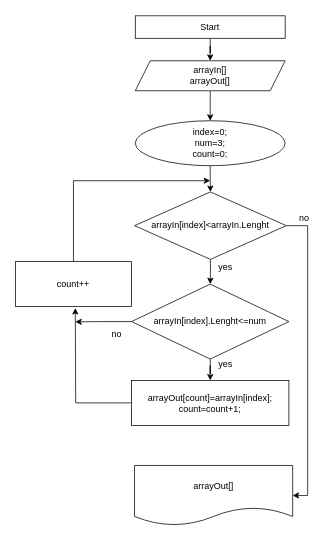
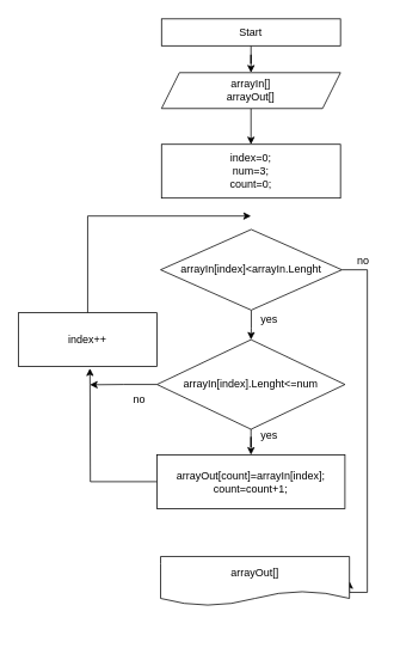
  <mxCell id="0" />
  <mxCell id="1" parent="0" />
  <mxCell id="2" value="" style="edgeStyle=orthogonalEdgeStyle;rounded=0;orthogonalLoop=1;jettySize=auto;html=1;" edge="1" parent="1" source="3" target="5"><mxGeometry relative="1" as="geometry" /></mxCell>
  <mxCell id="3" value="Start" style="whiteSpace=wrap;html=1;arcSize=50;rounded=0;" vertex="1" parent="1"><mxGeometry x="180" y="20" width="200" height="30" as="geometry" /></mxCell>
  <mxCell id="4" value="" style="edgeStyle=orthogonalEdgeStyle;rounded=0;orthogonalLoop=1;jettySize=auto;html=1;" edge="1" parent="1" source="5" target="10"><mxGeometry relative="1" as="geometry" /></mxCell>
  <mxCell id="5" value="arrayIn[]&lt;br&gt;arrayOut[]" style="shape=parallelogram;perimeter=parallelogramPerimeter;whiteSpace=wrap;html=1;fixedSize=1;" vertex="1" parent="1"><mxGeometry x="180" y="80" width="200" height="40" as="geometry" /></mxCell>
  <mxCell id="6" value="" style="edgeStyle=orthogonalEdgeStyle;rounded=0;orthogonalLoop=1;jettySize=auto;html=1;" edge="1" parent="1" source="8" target="13"><mxGeometry relative="1" as="geometry" /></mxCell>
  <mxCell id="7" style="edgeStyle=orthogonalEdgeStyle;rounded=0;orthogonalLoop=1;jettySize=auto;html=1;entryX=1;entryY=0.5;entryDx=0;entryDy=0;" edge="1" parent="1" source="8" target="21"><mxGeometry relative="1" as="geometry"><Array as="points"><mxPoint x="410" y="300" /><mxPoint x="410" y="660" /></Array></mxGeometry></mxCell>
  <mxCell id="8" value="arrayIn[index]&amp;lt;arrayIn.Lenght" style="rhombus;whiteSpace=wrap;html=1;" vertex="1" parent="1"><mxGeometry x="179" y="255" width="202.5" height="90" as="geometry" /></mxCell>
- <mxCell id="9" value="" style="edgeStyle=orthogonalEdgeStyle;rounded=0;orthogonalLoop=1;jettySize=auto;html=1;" edge="1" parent="1" source="10" target="8"><mxGeometry relative="1" as="geometry" /></mxCell>
- <mxCell id="10" value="index=0;&lt;br&gt;num=3;&lt;br&gt;count=0;" style="ellipse;whiteSpace=wrap;html=1;" vertex="1" parent="1"><mxGeometry x="180" y="160" width="200" height="60" as="geometry" /></mxCell>
+ <mxCell id="10" value="index=0;&lt;br&gt;num=3;&lt;br&gt;count=0;" style="rounded=0;whiteSpace=wrap;html=1;" vertex="1" parent="1"><mxGeometry x="180" y="160" width="200" height="60" as="geometry" /></mxCell>
  <mxCell id="11" value="" style="edgeStyle=orthogonalEdgeStyle;rounded=0;orthogonalLoop=1;jettySize=auto;html=1;" edge="1" parent="1" source="13" target="15"><mxGeometry relative="1" as="geometry" /></mxCell>
  <mxCell id="12" style="edgeStyle=orthogonalEdgeStyle;rounded=0;orthogonalLoop=1;jettySize=auto;html=1;exitX=0;exitY=0.5;exitDx=0;exitDy=0;" edge="1" parent="1" source="13"><mxGeometry relative="1" as="geometry"><mxPoint x="100" y="428.345" as="targetPoint" /></mxGeometry></mxCell>
  <mxCell id="13" value="arrayIn[index].Lenght&amp;lt;=num" style="rhombus;whiteSpace=wrap;html=1;" vertex="1" parent="1"><mxGeometry x="175" y="378" width="210" height="100" as="geometry" /></mxCell>
  <mxCell id="14" style="edgeStyle=orthogonalEdgeStyle;rounded=0;orthogonalLoop=1;jettySize=auto;html=1;" edge="1" parent="1" source="15"><mxGeometry relative="1" as="geometry"><mxPoint x="100" y="410" as="targetPoint" /></mxGeometry></mxCell>
  <mxCell id="15" value="arrayOut[count]=arrayIn[index];&lt;br&gt;count=count+1;" style="rounded=0;whiteSpace=wrap;html=1;" vertex="1" parent="1"><mxGeometry x="175" y="506.5" width="210" height="60" as="geometry" /></mxCell>
  <mxCell id="16" value="yes" style="text;html=1;align=center;verticalAlign=middle;resizable=0;points=[];autosize=1;strokeColor=none;fillColor=none;" vertex="1" parent="1"><mxGeometry x="280" y="340" width="40" height="30" as="geometry" /></mxCell>
  <mxCell id="17" value="yes" style="text;html=1;align=center;verticalAlign=middle;resizable=0;points=[];autosize=1;strokeColor=none;fillColor=none;" vertex="1" parent="1"><mxGeometry x="280" y="470" width="40" height="30" as="geometry" /></mxCell>
  <mxCell id="18" style="edgeStyle=orthogonalEdgeStyle;rounded=0;orthogonalLoop=1;jettySize=auto;html=1;" edge="1" parent="1" source="19"><mxGeometry relative="1" as="geometry"><mxPoint x="280" y="240" as="targetPoint" /><Array as="points"><mxPoint x="97" y="240" /></Array></mxGeometry></mxCell>
- <mxCell id="19" value="count++" style="rounded=0;whiteSpace=wrap;html=1;" vertex="1" parent="1"><mxGeometry x="20" y="348" width="155" height="60" as="geometry" /></mxCell>
+ <mxCell id="19" value="index++" style="rounded=0;whiteSpace=wrap;html=1;" vertex="1" parent="1"><mxGeometry x="20" y="348" width="155" height="60" as="geometry" /></mxCell>
  <mxCell id="20" value="no" style="text;html=1;align=center;verticalAlign=middle;resizable=0;points=[];autosize=1;strokeColor=none;fillColor=none;" vertex="1" parent="1"><mxGeometry x="135" y="430" width="40" height="30" as="geometry" /></mxCell>
- <mxCell id="21" value="arrayOut[]" style="shape=document;whiteSpace=wrap;html=1;boundedLbl=1;" vertex="1" parent="1"><mxGeometry x="179" y="620" width="211" height="80" as="geometry" /></mxCell>
+ <mxCell id="21" value="arrayOut[]" style="shape=document;whiteSpace=wrap;html=1;boundedLbl=1;" vertex="1" parent="1"><mxGeometry x="179" y="620" width="211" height="55" as="geometry" /></mxCell>
  <mxCell id="22" value="no" style="text;html=1;align=center;verticalAlign=middle;resizable=0;points=[];autosize=1;strokeColor=none;fillColor=none;" vertex="1" parent="1"><mxGeometry x="385" y="275" width="40" height="30" as="geometry" /></mxCell>
